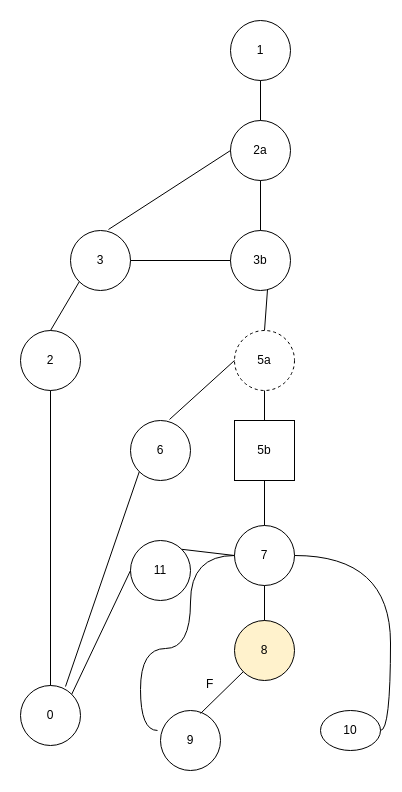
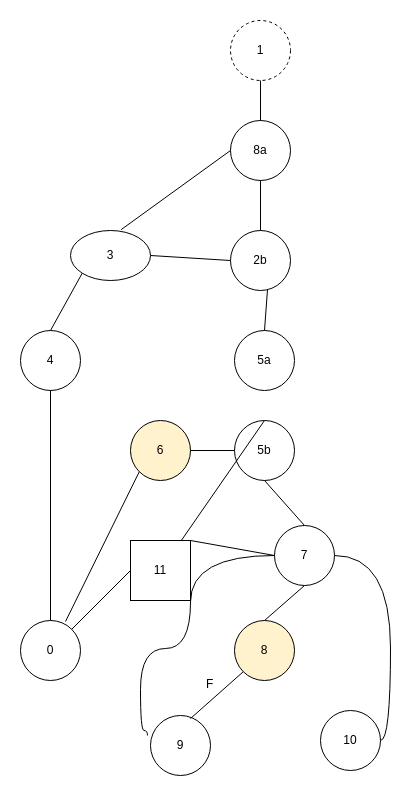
  <mxCell id="0" />
  <mxCell id="1" parent="0" />
- <mxCell id="2" value="5a" style="ellipse;whiteSpace=wrap;html=1;align=center;dashed=1;" vertex="1" parent="1"><mxGeometry x="234" y="330" width="60" height="60" as="geometry" /></mxCell>
- <mxCell id="3" value="10" style="ellipse;whiteSpace=wrap;html=1;align=center;" vertex="1" parent="1"><mxGeometry x="320" y="710" width="60" height="40" as="geometry" /></mxCell>
+ <mxCell id="2" value="5a" style="ellipse;whiteSpace=wrap;html=1;align=center;" vertex="1" parent="1"><mxGeometry x="234" y="330" width="60" height="60" as="geometry" /></mxCell>
+ <mxCell id="3" value="10" style="ellipse;whiteSpace=wrap;html=1;align=center;" vertex="1" parent="1"><mxGeometry x="320" y="710" width="60" height="60" as="geometry" /></mxCell>
  <mxCell id="4" value="8" style="ellipse;whiteSpace=wrap;html=1;align=center;fillColor=#fff2cc;" vertex="1" parent="1"><mxGeometry x="234" y="620" width="60" height="60" as="geometry" /></mxCell>
- <mxCell id="5" value="7" style="ellipse;whiteSpace=wrap;html=1;align=center;" vertex="1" parent="1"><mxGeometry x="234" y="525" width="60" height="60" as="geometry" /></mxCell>
- <mxCell id="6" value="5b" style="whiteSpace=wrap;html=1;align=center;rounded=0;" vertex="1" parent="1"><mxGeometry x="234" y="420" width="60" height="60" as="geometry" /></mxCell>
- <mxCell id="7" value="9" style="ellipse;whiteSpace=wrap;html=1;align=center;" vertex="1" parent="1"><mxGeometry x="160" y="710" width="60" height="60" as="geometry" /></mxCell>
- <mxCell id="8" value="11" style="ellipse;whiteSpace=wrap;html=1;align=center;" vertex="1" parent="1"><mxGeometry x="130" y="540" width="60" height="60" as="geometry" /></mxCell>
- <mxCell id="9" value="6" style="ellipse;whiteSpace=wrap;html=1;align=center;" vertex="1" parent="1"><mxGeometry x="130" y="420" width="60" height="60" as="geometry" /></mxCell>
- <mxCell id="10" value="0" style="ellipse;whiteSpace=wrap;html=1;align=center;" vertex="1" parent="1"><mxGeometry x="20" y="685" width="60" height="60" as="geometry" /></mxCell>
- <mxCell id="11" value="2" style="ellipse;whiteSpace=wrap;html=1;align=center;" vertex="1" parent="1"><mxGeometry x="20" y="330" width="60" height="60" as="geometry" /></mxCell>
- <mxCell id="12" value="3" style="ellipse;whiteSpace=wrap;html=1;align=center;" vertex="1" parent="1"><mxGeometry x="70" y="230" width="60" height="60" as="geometry" /></mxCell>
- <mxCell id="13" value="3b" style="ellipse;whiteSpace=wrap;html=1;align=center;" vertex="1" parent="1"><mxGeometry x="230" y="230" width="60" height="60" as="geometry" /></mxCell>
- <mxCell id="14" value="2a" style="ellipse;whiteSpace=wrap;html=1;align=center;" vertex="1" parent="1"><mxGeometry x="230" y="120" width="60" height="60" as="geometry" /></mxCell>
- <mxCell id="15" value="1" style="ellipse;whiteSpace=wrap;html=1;align=center;" vertex="1" parent="1"><mxGeometry x="230" y="20" width="60" height="60" as="geometry" /></mxCell>
+ <mxCell id="5" value="7" style="ellipse;whiteSpace=wrap;html=1;align=center;" vertex="1" parent="1"><mxGeometry x="274" y="525" width="60" height="60" as="geometry" /></mxCell>
+ <mxCell id="6" value="5b" style="ellipse;whiteSpace=wrap;html=1;align=center;" vertex="1" parent="1"><mxGeometry x="234" y="420" width="60" height="60" as="geometry" /></mxCell>
+ <mxCell id="7" value="9" style="ellipse;whiteSpace=wrap;html=1;align=center;" vertex="1" parent="1"><mxGeometry x="150" y="715" width="60" height="60" as="geometry" /></mxCell>
+ <mxCell id="8" value="11" style="whiteSpace=wrap;html=1;align=center;rounded=0;" vertex="1" parent="1"><mxGeometry x="130" y="540" width="60" height="60" as="geometry" /></mxCell>
+ <mxCell id="9" value="6" style="ellipse;whiteSpace=wrap;html=1;align=center;fillColor=#fff2cc;" vertex="1" parent="1"><mxGeometry x="130" y="420" width="60" height="60" as="geometry" /></mxCell>
+ <mxCell id="10" value="0" style="ellipse;whiteSpace=wrap;html=1;align=center;" vertex="1" parent="1"><mxGeometry x="20" y="620" width="60" height="60" as="geometry" /></mxCell>
+ <mxCell id="11" value="4" style="ellipse;whiteSpace=wrap;html=1;align=center;" vertex="1" parent="1"><mxGeometry x="20" y="330" width="60" height="60" as="geometry" /></mxCell>
+ <mxCell id="12" value="3" style="ellipse;whiteSpace=wrap;html=1;align=center;" vertex="1" parent="1"><mxGeometry x="70" y="230" width="80" height="50" as="geometry" /></mxCell>
+ <mxCell id="13" value="2b" style="ellipse;whiteSpace=wrap;html=1;align=center;" vertex="1" parent="1"><mxGeometry x="230" y="230" width="60" height="60" as="geometry" /></mxCell>
+ <mxCell id="14" value="8a" style="ellipse;whiteSpace=wrap;html=1;align=center;" vertex="1" parent="1"><mxGeometry x="230" y="120" width="60" height="60" as="geometry" /></mxCell>
+ <mxCell id="15" value="1" style="ellipse;whiteSpace=wrap;html=1;align=center;dashed=1;" vertex="1" parent="1"><mxGeometry x="230" y="20" width="60" height="60" as="geometry" /></mxCell>
  <mxCell id="16" value="" style="endArrow=none;html=1;rounded=0;exitX=1;exitY=0.5;exitDx=0;exitDy=0;entryX=0;entryY=0.5;entryDx=0;entryDy=0;" edge="1" parent="1" source="12" target="13"><mxGeometry relative="1" as="geometry"><mxPoint x="210" y="380" as="sourcePoint" /><mxPoint x="370" y="380" as="targetPoint" /></mxGeometry></mxCell>
  <mxCell id="17" value="" style="endArrow=none;html=1;rounded=0;exitX=0.633;exitY=-0.017;exitDx=0;exitDy=0;exitPerimeter=0;entryX=0;entryY=0.5;entryDx=0;entryDy=0;" edge="1" parent="1" source="12" target="14"><mxGeometry relative="1" as="geometry"><mxPoint x="210" y="380" as="sourcePoint" /><mxPoint x="370" y="380" as="targetPoint" /></mxGeometry></mxCell>
  <mxCell id="18" value="" style="endArrow=none;html=1;rounded=0;exitX=0.5;exitY=0;exitDx=0;exitDy=0;entryX=0;entryY=1;entryDx=0;entryDy=0;" edge="1" parent="1" source="11" target="12"><mxGeometry relative="1" as="geometry"><mxPoint x="210" y="380" as="sourcePoint" /><mxPoint x="370" y="380" as="targetPoint" /></mxGeometry></mxCell>
  <mxCell id="19" value="" style="endArrow=none;html=1;rounded=0;exitX=0.5;exitY=1;exitDx=0;exitDy=0;entryX=0.5;entryY=0;entryDx=0;entryDy=0;" edge="1" parent="1" source="11" target="10"><mxGeometry relative="1" as="geometry"><mxPoint x="210" y="380" as="sourcePoint" /><mxPoint x="370" y="380" as="targetPoint" /></mxGeometry></mxCell>
- <mxCell id="21" value="" style="endArrow=none;html=1;rounded=0;exitX=0;exitY=0.5;exitDx=0;exitDy=0;entryX=0.65;entryY=-0.017;entryDx=0;entryDy=0;entryPerimeter=0;" edge="1" parent="1" source="2" target="9"><mxGeometry relative="1" as="geometry"><mxPoint x="210" y="380" as="sourcePoint" /><mxPoint x="370" y="380" as="targetPoint" /></mxGeometry></mxCell>
+ <mxCell id="20" value="" style="endArrow=none;html=1;rounded=0;entryX=0;entryY=0.5;entryDx=0;entryDy=0;exitX=1;exitY=0.5;exitDx=0;exitDy=0;" edge="1" parent="1" source="9" target="6"><mxGeometry relative="1" as="geometry"><mxPoint x="210" y="380" as="sourcePoint" /><mxPoint x="370" y="380" as="targetPoint" /></mxGeometry></mxCell>
  <mxCell id="22" value="" style="endArrow=none;html=1;rounded=0;exitX=0.5;exitY=0;exitDx=0;exitDy=0;entryX=0.5;entryY=1;entryDx=0;entryDy=0;" edge="1" parent="1" source="4" target="5"><mxGeometry relative="1" as="geometry"><mxPoint x="210" y="380" as="sourcePoint" /><mxPoint x="370" y="380" as="targetPoint" /></mxGeometry></mxCell>
  <mxCell id="23" value="" style="endArrow=none;html=1;rounded=0;exitX=0.5;exitY=0;exitDx=0;exitDy=0;entryX=0.5;entryY=1;entryDx=0;entryDy=0;" edge="1" parent="1" source="5" target="6"><mxGeometry relative="1" as="geometry"><mxPoint x="210" y="380" as="sourcePoint" /><mxPoint x="370" y="380" as="targetPoint" /></mxGeometry></mxCell>
- <mxCell id="24" value="" style="endArrow=none;html=1;rounded=0;exitX=0.5;exitY=0;exitDx=0;exitDy=0;entryX=0.5;entryY=1;entryDx=0;entryDy=0;" edge="1" parent="1" source="6" target="2"><mxGeometry relative="1" as="geometry"><mxPoint x="210" y="380" as="sourcePoint" /><mxPoint x="370" y="380" as="targetPoint" /></mxGeometry></mxCell>
+ <mxCell id="24" value="" style="endArrow=none;html=1;rounded=0;exitX=0.5;exitY=0;exitDx=0;exitDy=0;" edge="1" parent="1" source="6" target="8"><mxGeometry relative="1" as="geometry"><mxPoint x="210" y="380" as="sourcePoint" /><mxPoint x="370" y="380" as="targetPoint" /></mxGeometry></mxCell>
  <mxCell id="25" value="" style="endArrow=none;html=1;rounded=0;entryX=0.5;entryY=0;entryDx=0;entryDy=0;exitX=0.5;exitY=1;exitDx=0;exitDy=0;" edge="1" parent="1" source="15" target="14"><mxGeometry relative="1" as="geometry"><mxPoint x="210" y="380" as="sourcePoint" /><mxPoint x="370" y="380" as="targetPoint" /></mxGeometry></mxCell>
  <mxCell id="26" value="" style="endArrow=none;html=1;rounded=0;entryX=0.5;entryY=0;entryDx=0;entryDy=0;exitX=0.5;exitY=1;exitDx=0;exitDy=0;" edge="1" parent="1" source="14" target="13"><mxGeometry relative="1" as="geometry"><mxPoint x="210" y="380" as="sourcePoint" /><mxPoint x="370" y="380" as="targetPoint" /></mxGeometry></mxCell>
  <mxCell id="27" value="" style="endArrow=none;html=1;rounded=0;exitX=0.5;exitY=0;exitDx=0;exitDy=0;" edge="1" parent="1" source="2"><mxGeometry relative="1" as="geometry"><mxPoint x="210" y="380" as="sourcePoint" /><mxPoint x="267" y="289" as="targetPoint" /></mxGeometry></mxCell>
  <mxCell id="28" value="" style="endArrow=none;html=1;rounded=0;exitX=0.75;exitY=0.017;exitDx=0;exitDy=0;exitPerimeter=0;entryX=0;entryY=1;entryDx=0;entryDy=0;" edge="1" parent="1" source="10" target="9"><mxGeometry relative="1" as="geometry"><mxPoint x="210" y="380" as="sourcePoint" /><mxPoint x="370" y="380" as="targetPoint" /></mxGeometry></mxCell>
  <mxCell id="29" value="" style="endArrow=none;html=1;rounded=0;exitX=1;exitY=0;exitDx=0;exitDy=0;entryX=0;entryY=0.5;entryDx=0;entryDy=0;" edge="1" parent="1" source="8" target="5"><mxGeometry relative="1" as="geometry"><mxPoint x="210" y="380" as="sourcePoint" /><mxPoint x="370" y="380" as="targetPoint" /></mxGeometry></mxCell>
  <mxCell id="30" value="" style="endArrow=none;html=1;rounded=0;exitX=1;exitY=0;exitDx=0;exitDy=0;entryX=0;entryY=0.5;entryDx=0;entryDy=0;" edge="1" parent="1" source="10" target="8"><mxGeometry relative="1" as="geometry"><mxPoint x="210" y="380" as="sourcePoint" /><mxPoint x="370" y="380" as="targetPoint" /></mxGeometry></mxCell>
  <mxCell id="31" value="" style="endArrow=none;html=1;rounded=0;entryX=0;entryY=1;entryDx=0;entryDy=0;exitX=0.667;exitY=0.05;exitDx=0;exitDy=0;exitPerimeter=0;" edge="1" parent="1" source="7" target="4"><mxGeometry relative="1" as="geometry"><mxPoint x="214" y="380" as="sourcePoint" /><mxPoint x="374" y="380" as="targetPoint" /></mxGeometry></mxCell>
  <mxCell id="32" value="F" style="text;strokeColor=none;fillColor=none;spacingLeft=4;spacingRight=4;overflow=hidden;rotatable=0;points=[[0,0.5],[1,0.5]];portConstraint=eastwest;fontSize=12;" vertex="1" parent="1"><mxGeometry x="200" y="670" width="40" height="30" as="geometry" /></mxCell>
  <mxCell id="33" value="" style="endArrow=none;html=1;rounded=0;edgeStyle=orthogonalEdgeStyle;curved=1;exitX=1;exitY=0.5;exitDx=0;exitDy=0;entryX=1;entryY=0.5;entryDx=0;entryDy=0;" edge="1" parent="1" source="3" target="5"><mxGeometry relative="1" as="geometry"><mxPoint x="210" y="380" as="sourcePoint" /><mxPoint x="370" y="380" as="targetPoint" /></mxGeometry></mxCell>
  <mxCell id="34" value="" style="endArrow=none;html=1;rounded=0;edgeStyle=orthogonalEdgeStyle;curved=1;exitX=-0.05;exitY=0.333;exitDx=0;exitDy=0;entryX=0;entryY=0.5;entryDx=0;entryDy=0;exitPerimeter=0;" edge="1" parent="1" source="7" target="5"><mxGeometry relative="1" as="geometry"><mxPoint x="390" y="750" as="sourcePoint" /><mxPoint x="304" y="565" as="targetPoint" /><Array as="points"><mxPoint x="140" y="730" /><mxPoint x="140" y="648" /><mxPoint x="190" y="648" /><mxPoint x="190" y="555" /></Array></mxGeometry></mxCell>
